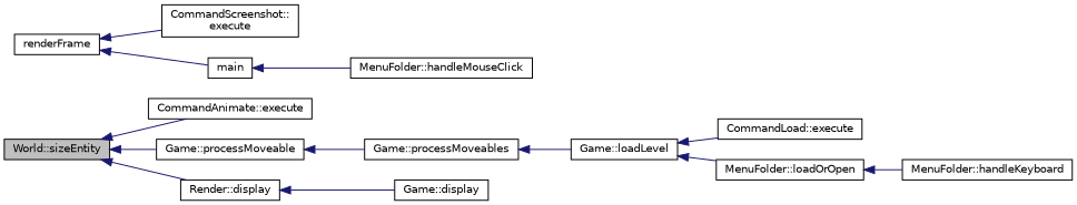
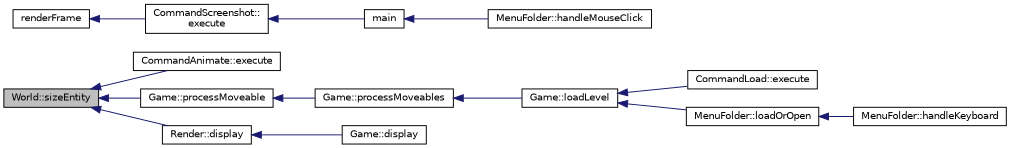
  digraph {
    rankdir=LR
    node [color=black fillcolor=white fontname=Helvetica fontsize=10 shape=record style=filled]
    edge [color=midnightblue dir=back fontname=Helvetica fontsize=10 labelfontname=Helvetica labelfontsize=10 style=solid]
    n1 [fillcolor=grey75 fontcolor=black height=0.2 label="World::sizeEntity" width=0.4]
    n2 [height=0.2 label="CommandAnimate::execute" width=0.4]
    n3 [height=0.2 label="Game::processMoveable" width=0.4]
    n4 [height=0.2 label="Render::display" width=0.4]
    n5 [height=0.2 label="Game::processMoveables" width=0.4]
    n6 [height=0.2 label="Game::display" width=0.4]
    n7 [height=0.2 label="Game::loadLevel" width=0.4]
    n8 [height=0.2 label="CommandLoad::execute" width=0.4]
    n9 [height=0.2 label="MenuFolder::loadOrOpen" width=0.4]
    n10 [height=0.2 label="MenuFolder::handleKeyboard" width=0.4]
    n11 [height=0.2 label="MenuFolder::handleMouseClick" width=0.4]
    n12 [height=0.2 label=renderFrame width=0.4]
    n13 [height=0.2 label="CommandScreenshot::\lexecute" width=0.4]
    n14 [height=0.2 label=main width=0.4]
    n1 -> n2
    n1 -> n3
    n1 -> n4
    n3 -> n5
    n4 -> n6
    n5 -> n7
    n7 -> n8
    n7 -> n9
    n9 -> n10
    n12 -> n13
-   n12 -> n14
+   n13 -> n14
    n14 -> n11
  }
